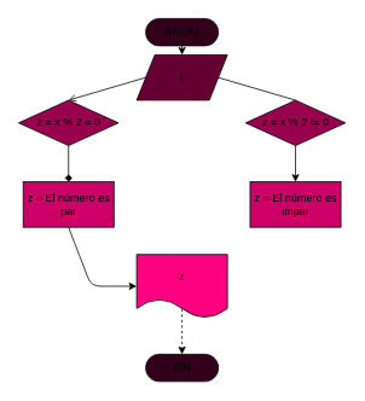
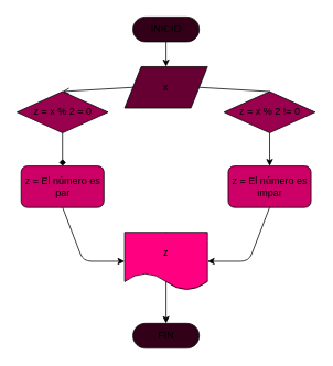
  <mxCell id="0" />
  <mxCell id="1" parent="0" />
  <mxCell id="2" style="edgeStyle=none;html=1;exitX=0.5;exitY=0.5;exitDx=0;exitDy=15;exitPerimeter=0;entryX=0.5;entryY=0;entryDx=0;entryDy=0;" edge="1" parent="1" source="3" target="4"><mxGeometry relative="1" as="geometry" /></mxCell>
  <mxCell id="3" value="INICIO" style="html=1;dashed=0;whitespace=wrap;shape=mxgraph.dfd.start;fillColor=#33001A;" vertex="1" parent="1"><mxGeometry x="160" y="20" width="80" height="30" as="geometry" /></mxCell>
- <mxCell id="4" value="x" style="shape=parallelogram;perimeter=parallelogramPerimeter;whiteSpace=wrap;html=1;dashed=0;fillColor=#660033;" vertex="1" parent="1"><mxGeometry x="150" y="60" width="100" height="50" as="geometry" /></mxCell>
+ <mxCell id="4" value="x" style="shape=parallelogram;perimeter=parallelogramPerimeter;whiteSpace=wrap;html=1;dashed=0;fillColor=#660033;" vertex="1" parent="1"><mxGeometry x="150" y="80" width="100" height="50" as="geometry" /></mxCell>
  <mxCell id="5" style="edgeStyle=none;html=1;exitX=0.5;exitY=1;exitDx=0;exitDy=0;entryX=0;entryY=0.5;entryDx=0;entryDy=0;" edge="1" parent="1" source="6" target="16"><mxGeometry relative="1" as="geometry"><Array as="points"><mxPoint x="100" y="315" /></Array></mxGeometry></mxCell>
- <mxCell id="6" value="z = El número es &lt;br&gt;par" style="html=1;dashed=0;whitespace=wrap;fillColor=#CC0066;" vertex="1" parent="1"><mxGeometry x="25" y="200" width="100" height="50" as="geometry" /></mxCell>
- <mxCell id="8" value="z = El número es&lt;br&gt;impar" style="html=1;dashed=0;whitespace=wrap;fillColor=#CC0066;" vertex="1" parent="1"><mxGeometry x="275" y="200" width="100" height="50" as="geometry" /></mxCell>
+ <mxCell id="6" value="z = El número es &lt;br&gt;par" style="html=1;dashed=0;whitespace=wrap;fillColor=#CC0066;rounded=1;" vertex="1" parent="1"><mxGeometry x="25" y="200" width="100" height="50" as="geometry" /></mxCell>
+ <mxCell id="7" style="edgeStyle=none;html=1;exitX=0.5;exitY=1;exitDx=0;exitDy=0;entryX=1;entryY=0.5;entryDx=0;entryDy=0;" edge="1" parent="1" source="8" target="16"><mxGeometry relative="1" as="geometry"><Array as="points"><mxPoint x="300" y="315" /></Array></mxGeometry></mxCell>
+ <mxCell id="8" value="z = El número es&lt;br&gt;impar" style="html=1;dashed=0;whitespace=wrap;fillColor=#CC0066;rounded=1;" vertex="1" parent="1"><mxGeometry x="275" y="200" width="100" height="50" as="geometry" /></mxCell>
  <mxCell id="9" style="edgeStyle=none;html=1;exitX=0.5;exitY=1;exitDx=0;exitDy=0;entryX=0.5;entryY=0;entryDx=0;entryDy=0;endArrow=diamond;" edge="1" parent="1" source="10" target="6"><mxGeometry relative="1" as="geometry" /></mxCell>
  <mxCell id="10" value="z = x % 2 = 0" style="shape=rhombus;html=1;dashed=0;whitespace=wrap;perimeter=rhombusPerimeter;fillColor=#99004D;" vertex="1" parent="1"><mxGeometry x="20" y="110" width="110" height="50" as="geometry" /></mxCell>
  <mxCell id="11" value="" style="edgeStyle=none;html=1;exitX=0;exitY=0.5;exitDx=0;exitDy=0;entryX=0.5;entryY=0;entryDx=0;entryDy=0;endArrow=open;" edge="1" parent="1" source="4" target="10"><mxGeometry relative="1" as="geometry"><mxPoint x="160" y="105" as="sourcePoint" /><mxPoint x="100" y="170" as="targetPoint" /><Array as="points" /></mxGeometry></mxCell>
  <mxCell id="12" style="edgeStyle=none;html=1;exitX=0.5;exitY=1;exitDx=0;exitDy=0;" edge="1" parent="1" source="13" target="8"><mxGeometry relative="1" as="geometry" /></mxCell>
  <mxCell id="13" value="z = x % 2 != 0" style="shape=rhombus;html=1;dashed=0;whitespace=wrap;perimeter=rhombusPerimeter;fillColor=#99004D;" vertex="1" parent="1"><mxGeometry x="270" y="110" width="110" height="50" as="geometry" /></mxCell>
  <mxCell id="14" value="" style="edgeStyle=none;html=1;exitX=1;exitY=0.5;exitDx=0;exitDy=0;entryX=0.5;entryY=0;entryDx=0;entryDy=0;endArrow=none;" edge="1" parent="1" source="4" target="13"><mxGeometry relative="1" as="geometry"><mxPoint x="240" y="105" as="sourcePoint" /><mxPoint x="300" y="200" as="targetPoint" /><Array as="points" /></mxGeometry></mxCell>
- <mxCell id="15" style="edgeStyle=none;html=1;exitX=0.5;exitY=0;exitDx=0;exitDy=0;entryX=0.5;entryY=0.5;entryDx=0;entryDy=-15;entryPerimeter=0;dashed=1;" edge="1" parent="1" source="16" target="17"><mxGeometry relative="1" as="geometry" /></mxCell>
+ <mxCell id="15" style="edgeStyle=none;html=1;exitX=0.5;exitY=0;exitDx=0;exitDy=0;entryX=0.5;entryY=0.5;entryDx=0;entryDy=-15;entryPerimeter=0;" edge="1" parent="1" source="16" target="17"><mxGeometry relative="1" as="geometry" /></mxCell>
  <mxCell id="16" value="z" style="shape=document;whiteSpace=wrap;html=1;boundedLbl=1;dashed=0;flipH=1;fillColor=#FF0080;" vertex="1" parent="1"><mxGeometry x="150" y="280" width="100" height="70" as="geometry" /></mxCell>
  <mxCell id="17" value="FIN" style="html=1;dashed=0;whitespace=wrap;shape=mxgraph.dfd.start;fillColor=#33001A;" vertex="1" parent="1"><mxGeometry x="160" y="390" width="80" height="30" as="geometry" /></mxCell>
